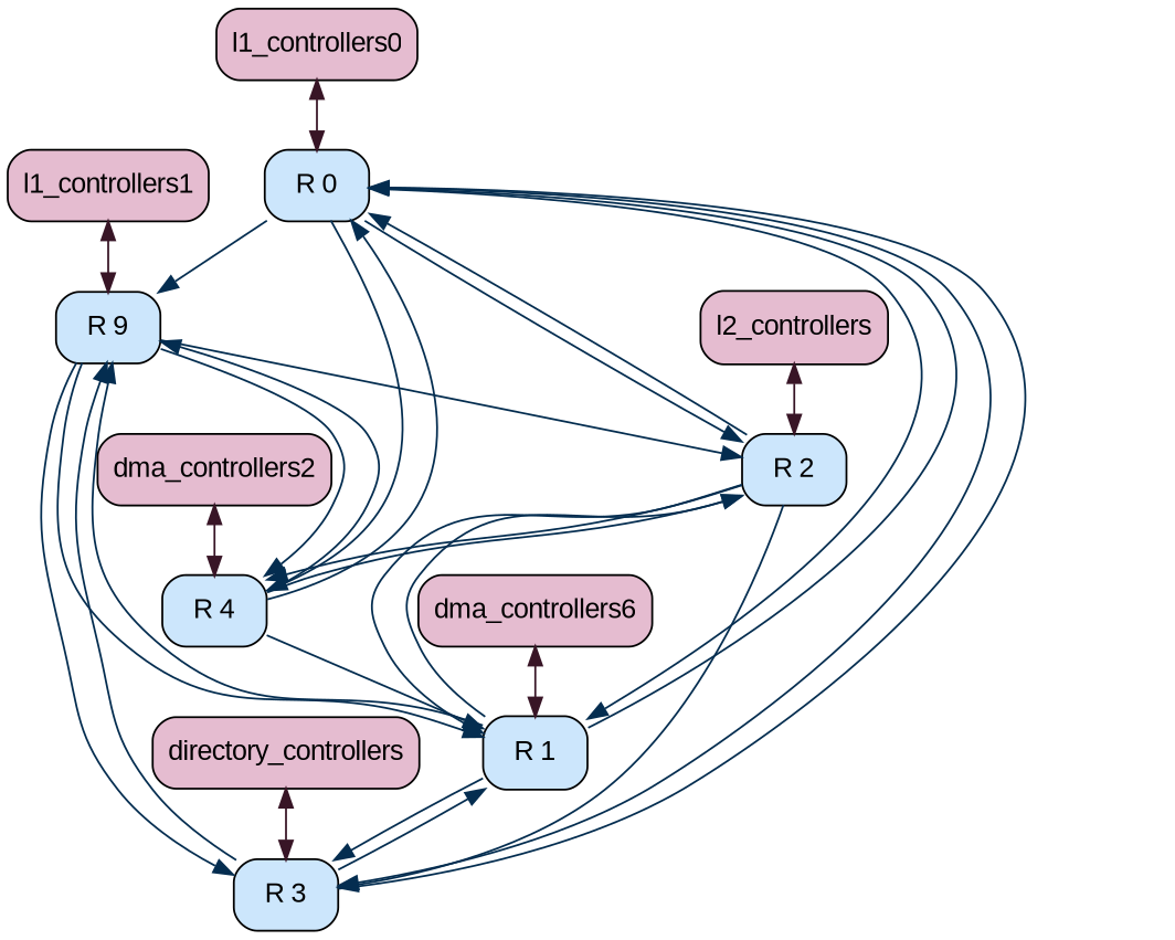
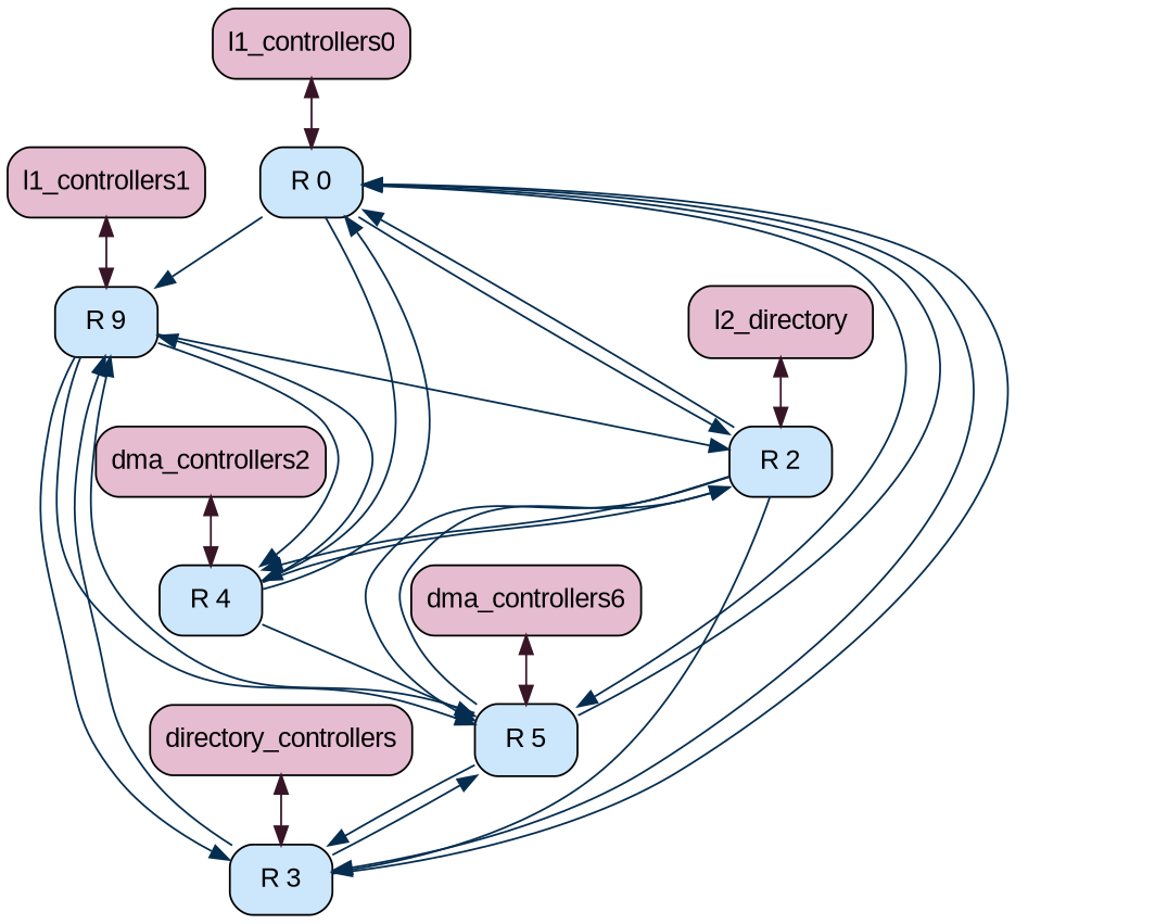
  graph {
    rankdir=TB
    node [color="#000000" fillcolor="#cce6fc" fontcolor="#000000" fontname=Arial fontsize=14 shape=Mrecord style="rounded, filled"]
    edge [color="#042d50" dir=forward weight=0.5]
    n1 [label="R 0"]
    n2 [label="R 9"]
    n3 [label="R 2"]
    n4 [label="R 3"]
    n5 [label="R 4"]
-   n6 [label="R 1"]
+   n6 [label="R 5"]
    n7 [fillcolor="#e5bcd0" label=l1_controllers0]
    n8 [fillcolor="#e5bcd0" label=l1_controllers1]
-   n9 [fillcolor="#e5bcd0" label=l2_controllers]
+   n9 [fillcolor="#e5bcd0" label=l2_directory]
    n10 [fillcolor="#e5bcd0" label=directory_controllers]
    n11 [fillcolor="#e5bcd0" label=dma_controllers2]
    n12 [fillcolor="#e5bcd0" label=dma_controllers6]
    n1 -- n2
    n1 -- n3
    n1 -- n4
    n1 -- n5
    n1 -- n6
    n2 -- n3
    n2 -- n4
    n2 -- n5
    n2 -- n6
    n3 -- n1
    n3 -- n4
    n3 -- n5
    n3 -- n6
    n4 -- n1
    n4 -- n2
    n4 -- n6
    n5 -- n1
    n5 -- n2
    n5 -- n3
    n5 -- n6
    n6 -- n1
    n6 -- n2
    n6 -- n3
    n6 -- n4
    n7 -- n1 [color="#381526" dir=both weight=1.0]
    n8 -- n2 [color="#381526" dir=both weight=1.0]
    n9 -- n3 [color="#381526" dir=both weight=1.0]
    n10 -- n4 [color="#381526" dir=both weight=1.0]
    n11 -- n5 [color="#381526" dir=both weight=1.0]
    n12 -- n6 [color="#381526" dir=both weight=1.0]
  }
